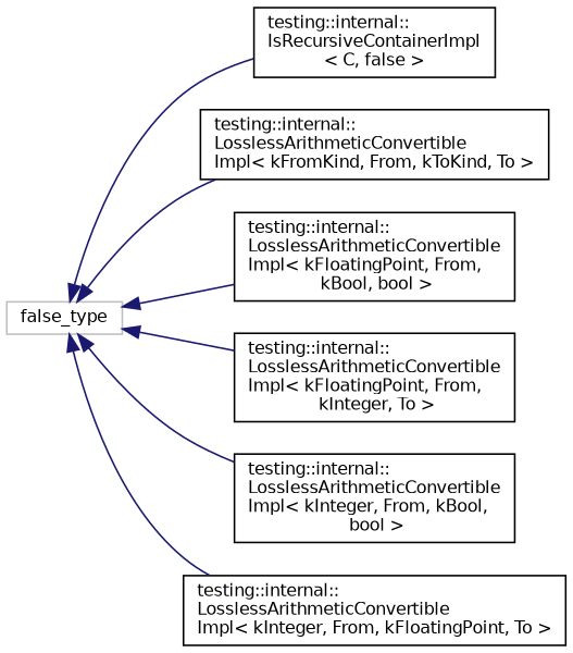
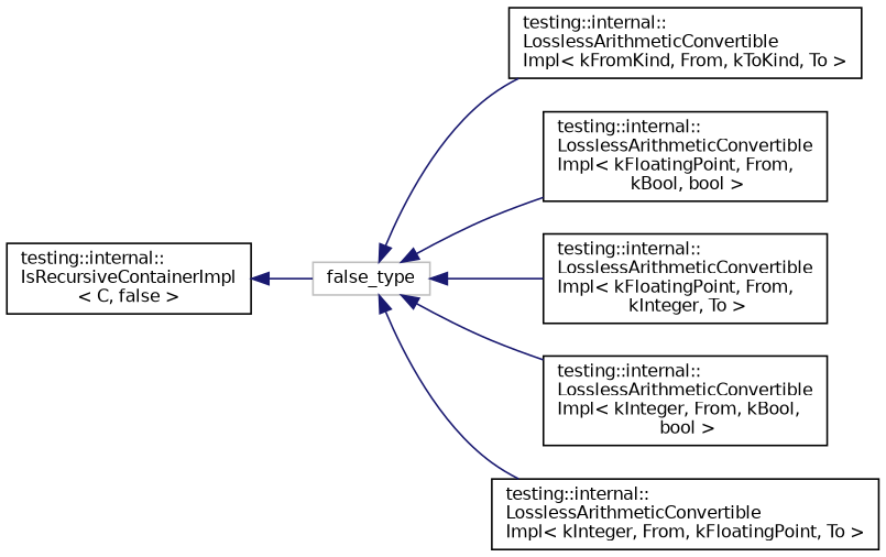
  digraph {
    rankdir=LR
    node [color=black fillcolor=white fontname=Helvetica fontsize=10 shape=record style=filled]
    edge [color=midnightblue dir=back fontname=Helvetica fontsize=10 labelfontname=Helvetica labelfontsize=10 style=solid]
    n1 [color=grey75 height=0.2 label=false_type width=0.4]
    n2 [height=0.2 label="testing::internal::\lIsRecursiveContainerImpl\l\< C, false \>" width=0.4]
    n3 [height=0.2 label="testing::internal::\lLosslessArithmeticConvertible\lImpl\< kFromKind, From, kToKind, To \>" width=0.4]
    n4 [height=0.2 label="testing::internal::\lLosslessArithmeticConvertible\lImpl\< kFloatingPoint, From,\l kBool, bool \>" width=0.4]
    n5 [height=0.2 label="testing::internal::\lLosslessArithmeticConvertible\lImpl\< kFloatingPoint, From,\l kInteger, To \>" width=0.4]
    n6 [height=0.2 label="testing::internal::\lLosslessArithmeticConvertible\lImpl\< kInteger, From, kBool,\l bool \>" width=0.4]
    n7 [height=0.2 label="testing::internal::\lLosslessArithmeticConvertible\lImpl\< kInteger, From, kFloatingPoint, To \>" width=0.4]
-   n1 -> n2
+   n2 -> n1
    n1 -> n3
    n1 -> n4
    n1 -> n5
    n1 -> n6
    n1 -> n7
  }
